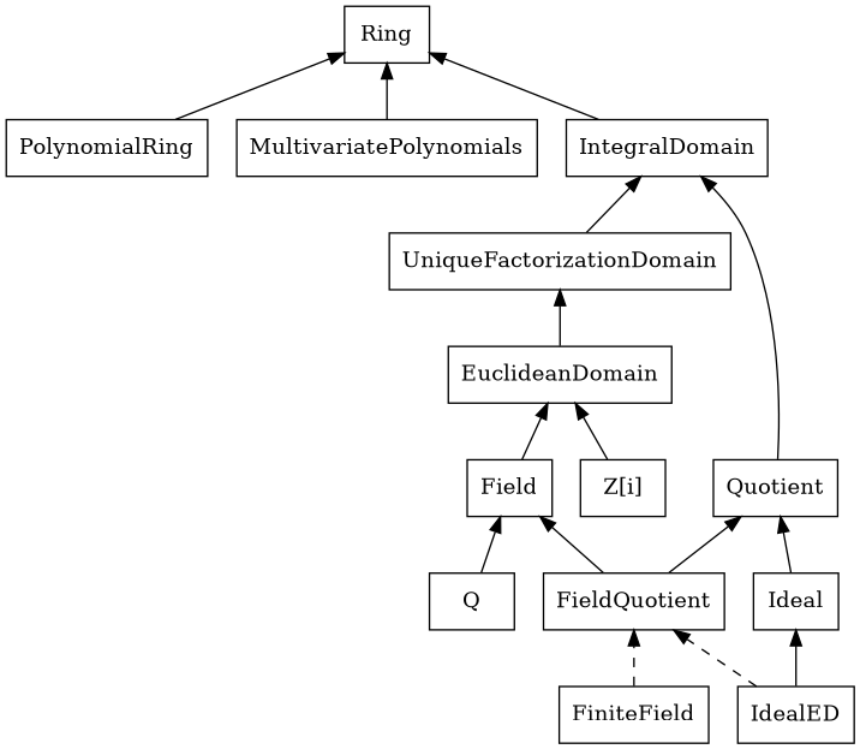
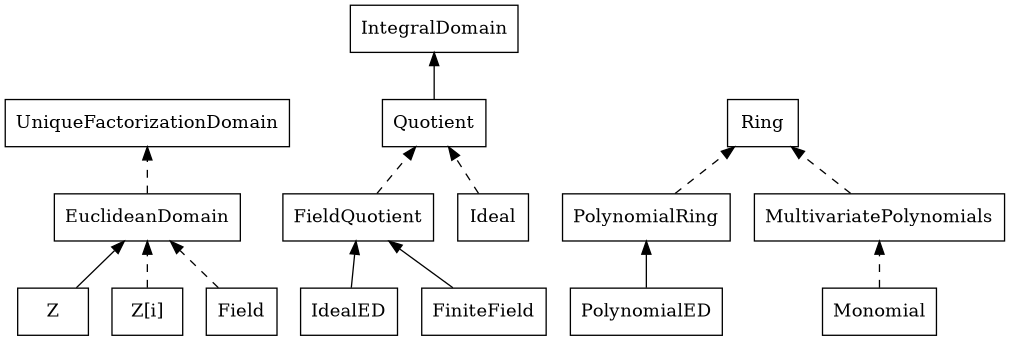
  digraph {
    rankdir=BT
    node [shape=box]
+   Z
    EuclideanDomain
    UniqueFactorizationDomain
    IntegralDomain
    "Z[i]"
-   Q
    Field
    Ring
    FieldQuotient
    Quotient
+   PolynomialED
    PolynomialRing
    MultivariatePolynomials
    IdealED
    Ideal
+   Monomial
    FiniteField
-   EuclideanDomain -> UniqueFactorizationDomain
-   UniqueFactorizationDomain -> IntegralDomain
-   IntegralDomain -> Ring
-   "Z[i]" -> EuclideanDomain
-   Q -> Field
-   Field -> EuclideanDomain
-   FieldQuotient -> Field
-   FieldQuotient -> Quotient
+   Z -> EuclideanDomain
+   EuclideanDomain -> UniqueFactorizationDomain [style=dashed]
+   "Z[i]" -> EuclideanDomain [style=dashed]
+   Field -> EuclideanDomain [style=dashed]
+   FieldQuotient -> Quotient [style=dashed]
    Quotient -> IntegralDomain
-   PolynomialRing -> Ring
-   MultivariatePolynomials -> Ring
-   IdealED -> FieldQuotient [style=dashed]
-   IdealED -> Ideal
-   Ideal -> Quotient [style=solid]
-   FiniteField -> FieldQuotient [style=dashed]
+   PolynomialED -> PolynomialRing
+   PolynomialRing -> Ring [style=dashed]
+   MultivariatePolynomials -> Ring [style=dashed]
+   IdealED -> FieldQuotient [style=solid]
+   Ideal -> Quotient [style=dashed]
+   Monomial -> MultivariatePolynomials [style=dashed]
+   FiniteField -> FieldQuotient
  }
